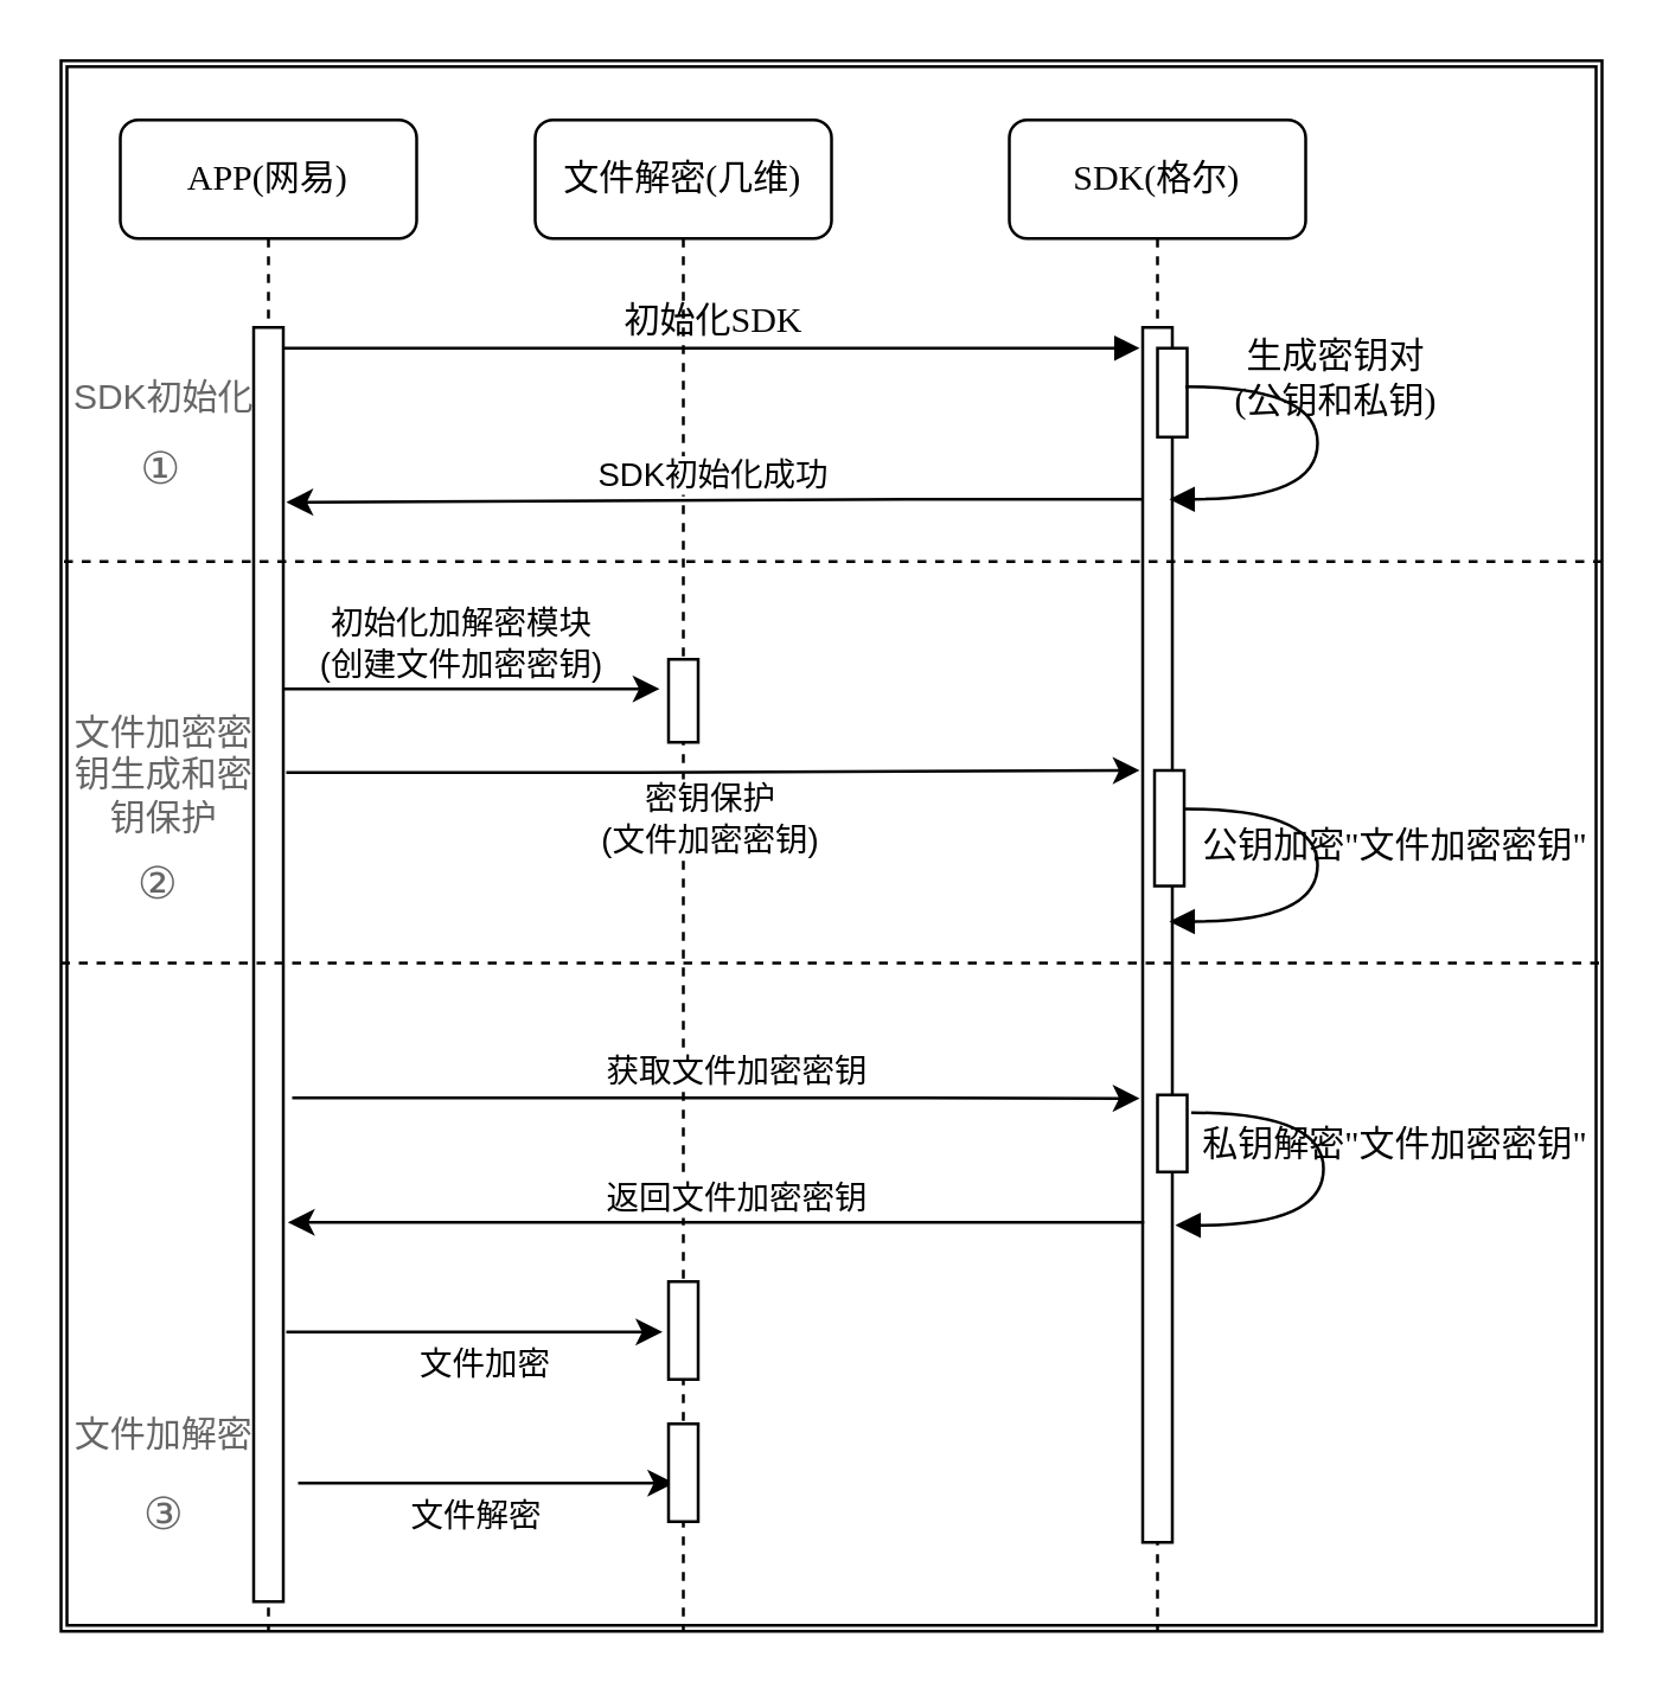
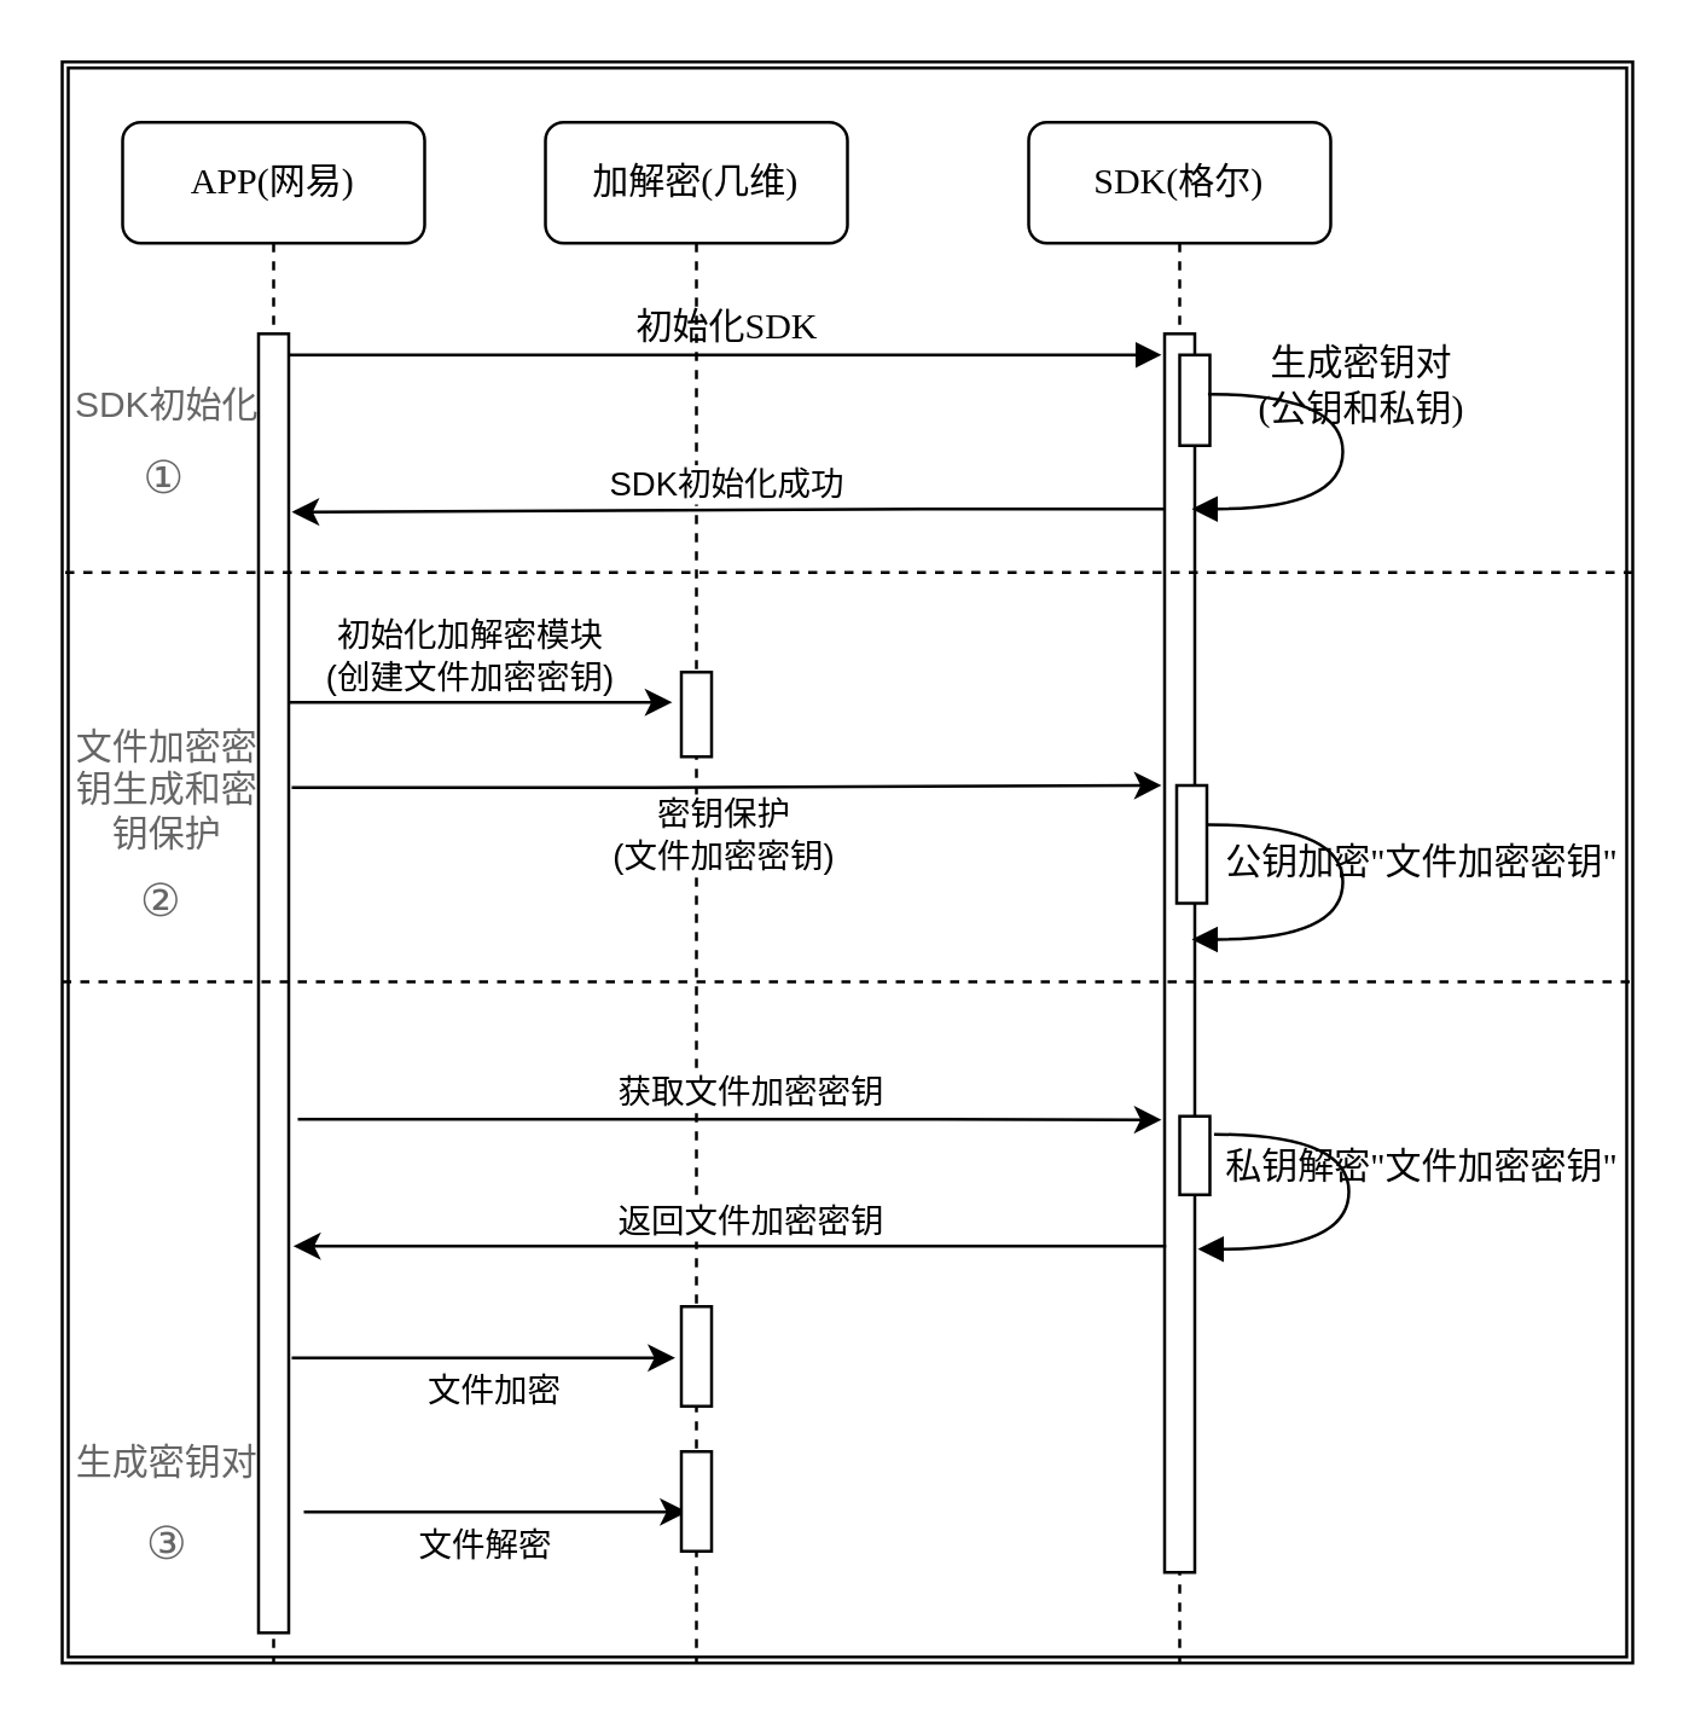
  <mxCell id="0" />
  <mxCell id="1" parent="0" />
  <mxCell id="2" value="" style="shape=ext;double=1;rounded=0;whiteSpace=wrap;html=1;labelBackgroundColor=none;fontColor=#666666;" vertex="1" parent="1"><mxGeometry x="20" y="20" width="520" height="530" as="geometry" /></mxCell>
- <mxCell id="3" value="文件解密(几维)" style="shape=umlLifeline;perimeter=lifelinePerimeter;whiteSpace=wrap;html=1;container=1;collapsible=0;recursiveResize=0;outlineConnect=0;rounded=1;shadow=0;comic=0;labelBackgroundColor=none;strokeWidth=1;fontFamily=Verdana;fontSize=12;align=center;" vertex="1" parent="1"><mxGeometry x="180" y="40" width="100" height="510" as="geometry" /></mxCell>
+ <mxCell id="3" value="加解密(几维)" style="shape=umlLifeline;perimeter=lifelinePerimeter;whiteSpace=wrap;html=1;container=1;collapsible=0;recursiveResize=0;outlineConnect=0;rounded=1;shadow=0;comic=0;labelBackgroundColor=none;strokeWidth=1;fontFamily=Verdana;fontSize=12;align=center;" vertex="1" parent="1"><mxGeometry x="180" y="40" width="100" height="510" as="geometry" /></mxCell>
  <mxCell id="4" value="SDK(格尔)" style="shape=umlLifeline;perimeter=lifelinePerimeter;whiteSpace=wrap;html=1;container=1;collapsible=0;recursiveResize=0;outlineConnect=0;rounded=1;shadow=0;comic=0;labelBackgroundColor=none;strokeWidth=1;fontFamily=Verdana;fontSize=12;align=center;" vertex="1" parent="1"><mxGeometry x="340" y="40" width="100" height="510" as="geometry" /></mxCell>
  <mxCell id="5" value="" style="html=1;points=[];perimeter=orthogonalPerimeter;rounded=0;shadow=0;comic=0;labelBackgroundColor=none;strokeWidth=1;fontFamily=Verdana;fontSize=12;align=center;" vertex="1" parent="4"><mxGeometry x="45" y="70" width="10" height="410" as="geometry" /></mxCell>
  <mxCell id="6" value="APP(网易)" style="shape=umlLifeline;perimeter=lifelinePerimeter;whiteSpace=wrap;html=1;container=1;collapsible=0;recursiveResize=0;outlineConnect=0;rounded=1;shadow=0;comic=0;labelBackgroundColor=none;strokeWidth=1;fontFamily=Verdana;fontSize=12;align=center;" vertex="1" parent="1"><mxGeometry x="40" y="40" width="100" height="510" as="geometry" /></mxCell>
  <mxCell id="7" value="" style="html=1;points=[];perimeter=orthogonalPerimeter;rounded=0;shadow=0;comic=0;labelBackgroundColor=none;strokeWidth=1;fontFamily=Verdana;fontSize=12;align=center;" vertex="1" parent="6"><mxGeometry x="45" y="70" width="10" height="430" as="geometry" /></mxCell>
  <mxCell id="8" value="初始化SDK" style="html=1;verticalAlign=bottom;endArrow=block;entryX=-0.1;entryY=0;labelBackgroundColor=none;fontFamily=Verdana;fontSize=12;edgeStyle=elbowEdgeStyle;elbow=vertical;entryDx=0;entryDy=0;entryPerimeter=0;" edge="1" parent="1"><mxGeometry relative="1" as="geometry"><mxPoint x="95" y="117" as="sourcePoint" /><mxPoint x="384" y="117" as="targetPoint" /></mxGeometry></mxCell>
  <mxCell id="9" value="" style="html=1;points=[];perimeter=orthogonalPerimeter;rounded=0;shadow=0;comic=0;labelBackgroundColor=none;strokeWidth=1;fontFamily=Verdana;fontSize=12;align=center;" vertex="1" parent="1"><mxGeometry x="390" y="117" width="10" height="30" as="geometry" /></mxCell>
  <mxCell id="10" value="生成密钥对&lt;br&gt;(公钥和私钥)" style="html=1;verticalAlign=bottom;endArrow=block;labelBackgroundColor=none;fontFamily=Verdana;fontSize=12;elbow=vertical;edgeStyle=orthogonalEdgeStyle;curved=1;entryX=1;entryY=0.286;entryPerimeter=0;" edge="1" parent="1"><mxGeometry x="-0.116" y="6" relative="1" as="geometry"><mxPoint x="399.38" y="130" as="sourcePoint" /><mxPoint x="394" y="167.96" as="targetPoint" /><Array as="points"><mxPoint x="444" y="129.94" /><mxPoint x="444" y="167.94" /></Array><mxPoint as="offset" /></mxGeometry></mxCell>
  <mxCell id="11" style="edgeStyle=orthogonalEdgeStyle;rounded=0;orthogonalLoop=1;jettySize=auto;html=1;" edge="1" parent="1"><mxGeometry relative="1" as="geometry"><mxPoint x="96" y="169" as="targetPoint" /><Array as="points"><mxPoint x="310" y="168" /><mxPoint x="310" y="168" /></Array><mxPoint x="385" y="168" as="sourcePoint" /></mxGeometry></mxCell>
  <mxCell id="12" value="SDK初始化成功" style="edgeLabel;html=1;align=center;verticalAlign=middle;resizable=0;points=[];" vertex="1" connectable="0" parent="11"><mxGeometry x="0.038" y="-2" relative="1" as="geometry"><mxPoint x="5" y="-7" as="offset" /></mxGeometry></mxCell>
  <mxCell id="13" value="" style="html=1;points=[];perimeter=orthogonalPerimeter;rounded=0;shadow=0;comic=0;labelBackgroundColor=none;strokeWidth=1;fontFamily=Verdana;fontSize=12;align=center;" vertex="1" parent="1"><mxGeometry x="225" y="222" width="10" height="28" as="geometry" /></mxCell>
  <mxCell id="14" style="edgeStyle=orthogonalEdgeStyle;rounded=0;orthogonalLoop=1;jettySize=auto;html=1;" edge="1" parent="1"><mxGeometry relative="1" as="geometry"><mxPoint x="222" y="232" as="targetPoint" /><Array as="points"><mxPoint x="130" y="232" /><mxPoint x="130" y="232" /></Array><mxPoint x="95" y="232" as="sourcePoint" /></mxGeometry></mxCell>
  <mxCell id="15" value="初始化加解密模块&lt;br&gt;(创建文件加密密钥)" style="edgeLabel;html=1;align=center;verticalAlign=middle;resizable=0;points=[];" vertex="1" connectable="0" parent="14"><mxGeometry x="0.039" y="3" relative="1" as="geometry"><mxPoint x="-7" y="-13" as="offset" /></mxGeometry></mxCell>
  <mxCell id="16" value="" style="html=1;points=[];perimeter=orthogonalPerimeter;rounded=0;shadow=0;comic=0;labelBackgroundColor=none;strokeWidth=1;fontFamily=Verdana;fontSize=12;align=center;" vertex="1" parent="1"><mxGeometry x="389" y="259.5" width="10" height="39" as="geometry" /></mxCell>
  <mxCell id="17" value="公钥加密&quot;文件加密密钥&quot;" style="html=1;verticalAlign=bottom;endArrow=block;labelBackgroundColor=none;fontFamily=Verdana;fontSize=12;elbow=vertical;edgeStyle=orthogonalEdgeStyle;curved=1;entryX=1;entryY=0.286;entryPerimeter=0;" edge="1" parent="1"><mxGeometry x="-0.01" y="26" relative="1" as="geometry"><mxPoint x="399.38" y="272.5" as="sourcePoint" /><mxPoint x="394" y="310.46" as="targetPoint" /><Array as="points"><mxPoint x="444" y="272.44" /><mxPoint x="444" y="310.44" /></Array><mxPoint as="offset" /></mxGeometry></mxCell>
  <mxCell id="18" style="edgeStyle=orthogonalEdgeStyle;rounded=0;orthogonalLoop=1;jettySize=auto;html=1;" edge="1" parent="1"><mxGeometry relative="1" as="geometry"><mxPoint x="96" y="260.16" as="sourcePoint" /><mxPoint x="384" y="259.5" as="targetPoint" /><Array as="points"><mxPoint x="216" y="260.5" /></Array></mxGeometry></mxCell>
  <mxCell id="19" value="密钥保护&lt;br&gt;(文件加密密钥)" style="edgeLabel;html=1;align=center;verticalAlign=middle;resizable=0;points=[];" vertex="1" connectable="0" parent="18"><mxGeometry x="0.039" y="3" relative="1" as="geometry"><mxPoint x="-7" y="18" as="offset" /></mxGeometry></mxCell>
  <mxCell id="20" style="edgeStyle=orthogonalEdgeStyle;rounded=0;orthogonalLoop=1;jettySize=auto;html=1;entryX=-0.1;entryY=0.864;entryDx=0;entryDy=0;entryPerimeter=0;" edge="1" parent="1"><mxGeometry relative="1" as="geometry"><mxPoint x="98" y="370" as="sourcePoint" /><mxPoint x="384" y="370.16" as="targetPoint" /><Array as="points"><mxPoint x="310" y="370" /><mxPoint x="310" y="370" /></Array></mxGeometry></mxCell>
  <mxCell id="21" value="获取文件加密密钥" style="edgeLabel;html=1;align=center;verticalAlign=middle;resizable=0;points=[];" vertex="1" connectable="0" parent="20"><mxGeometry x="0.039" y="3" relative="1" as="geometry"><mxPoint y="-7" as="offset" /></mxGeometry></mxCell>
  <mxCell id="22" style="edgeStyle=orthogonalEdgeStyle;rounded=0;orthogonalLoop=1;jettySize=auto;html=1;entryX=1.1;entryY=0.475;entryDx=0;entryDy=0;entryPerimeter=0;" edge="1" parent="1"><mxGeometry relative="1" as="geometry"><mxPoint x="385.5" y="412" as="sourcePoint" /><mxPoint x="96.5" y="412" as="targetPoint" /><Array as="points"><mxPoint x="310.5" y="412" /><mxPoint x="310.5" y="412" /></Array></mxGeometry></mxCell>
  <mxCell id="23" value="返回文件加密密钥" style="edgeLabel;html=1;align=center;verticalAlign=middle;resizable=0;points=[];" vertex="1" connectable="0" parent="22"><mxGeometry x="0.038" y="-2" relative="1" as="geometry"><mxPoint x="12" y="-7" as="offset" /></mxGeometry></mxCell>
  <mxCell id="24" value="" style="html=1;points=[];perimeter=orthogonalPerimeter;rounded=0;shadow=0;comic=0;labelBackgroundColor=none;strokeWidth=1;fontFamily=Verdana;fontSize=12;align=center;" vertex="1" parent="1"><mxGeometry x="225" y="432" width="10" height="33" as="geometry" /></mxCell>
  <mxCell id="25" style="edgeStyle=orthogonalEdgeStyle;rounded=0;orthogonalLoop=1;jettySize=auto;html=1;" edge="1" parent="1"><mxGeometry relative="1" as="geometry"><mxPoint x="96" y="449" as="sourcePoint" /><mxPoint x="223" y="449" as="targetPoint" /><Array as="points"><mxPoint x="131" y="449" /><mxPoint x="131" y="449" /></Array></mxGeometry></mxCell>
  <mxCell id="26" value="文件加密" style="edgeLabel;html=1;align=center;verticalAlign=middle;resizable=0;points=[];" vertex="1" connectable="0" parent="25"><mxGeometry x="0.039" y="3" relative="1" as="geometry"><mxPoint y="13" as="offset" /></mxGeometry></mxCell>
  <mxCell id="27" value="" style="html=1;points=[];perimeter=orthogonalPerimeter;rounded=0;shadow=0;comic=0;labelBackgroundColor=none;strokeWidth=1;fontFamily=Verdana;fontSize=12;align=center;" vertex="1" parent="1"><mxGeometry x="390" y="369" width="10" height="26" as="geometry" /></mxCell>
  <mxCell id="28" value="私钥解密&quot;文件加密密钥&quot;" style="html=1;verticalAlign=bottom;endArrow=block;labelBackgroundColor=none;fontFamily=Verdana;fontSize=12;elbow=vertical;edgeStyle=orthogonalEdgeStyle;curved=1;entryX=1;entryY=0.286;entryPerimeter=0;" edge="1" parent="1"><mxGeometry x="-0.025" y="24" relative="1" as="geometry"><mxPoint x="401.38" y="375" as="sourcePoint" /><mxPoint x="396" y="412.96" as="targetPoint" /><Array as="points"><mxPoint x="446" y="374.94" /><mxPoint x="446" y="412.94" /></Array><mxPoint as="offset" /></mxGeometry></mxCell>
  <mxCell id="29" value="" style="endArrow=none;dashed=1;html=1;fontColor=#666666;" edge="1" parent="1"><mxGeometry width="50" height="50" relative="1" as="geometry"><mxPoint x="21" y="189" as="sourcePoint" /><mxPoint x="541" y="189" as="targetPoint" /></mxGeometry></mxCell>
  <mxCell id="30" value="&lt;font style=&quot;font-size: 15px&quot;&gt;①&lt;/font&gt;" style="text;html=1;strokeColor=none;fillColor=none;align=center;verticalAlign=middle;whiteSpace=wrap;rounded=0;labelBackgroundColor=none;fontColor=#666666;" vertex="1" parent="1"><mxGeometry x="34" y="147" width="40" height="20" as="geometry" /></mxCell>
  <mxCell id="31" value="&lt;span style=&quot;font-size: 15px&quot;&gt;③&lt;/span&gt;" style="text;html=1;strokeColor=none;fillColor=none;align=center;verticalAlign=middle;whiteSpace=wrap;rounded=0;labelBackgroundColor=none;fontColor=#666666;" vertex="1" parent="1"><mxGeometry x="35" y="500" width="40" height="20" as="geometry" /></mxCell>
  <mxCell id="32" value="文件加密密钥生成和密钥保护" style="text;html=1;strokeColor=none;fillColor=none;align=center;verticalAlign=middle;whiteSpace=wrap;rounded=0;labelBackgroundColor=none;fontColor=#666666;" vertex="1" parent="1"><mxGeometry x="20" y="251" width="70" height="20" as="geometry" /></mxCell>
  <mxCell id="33" style="edgeStyle=orthogonalEdgeStyle;rounded=0;orthogonalLoop=1;jettySize=auto;html=1;" edge="1" parent="1"><mxGeometry relative="1" as="geometry"><mxPoint x="227" y="500" as="targetPoint" /><Array as="points"><mxPoint x="135" y="500" /><mxPoint x="135" y="500" /></Array><mxPoint x="100" y="500" as="sourcePoint" /></mxGeometry></mxCell>
  <mxCell id="34" value="文件解密" style="edgeLabel;html=1;align=center;verticalAlign=middle;resizable=0;points=[];" vertex="1" connectable="0" parent="33"><mxGeometry x="0.039" y="3" relative="1" as="geometry"><mxPoint x="-7" y="13" as="offset" /></mxGeometry></mxCell>
  <mxCell id="35" value="" style="endArrow=none;dashed=1;html=1;fontColor=#666666;" edge="1" parent="1"><mxGeometry width="50" height="50" relative="1" as="geometry"><mxPoint x="20" y="324.5" as="sourcePoint" /><mxPoint x="540" y="324.5" as="targetPoint" /></mxGeometry></mxCell>
  <mxCell id="36" value="&lt;span style=&quot;font-size: 15px&quot;&gt;②&lt;/span&gt;&lt;span style=&quot;color: rgba(0 , 0 , 0 , 0) ; font-family: monospace ; font-size: 0px&quot;&gt;%3CmxGraphModel%3E%3Croot%3E%3CmxCell%20id%3D%220%22%2F%3E%3CmxCell%20id%3D%221%22%20parent%3D%220%22%2F%3E%3CmxCell%20id%3D%222%22%20value%3D%22%26lt%3Bfont%20style%3D%26quot%3Bfont-size%3A%2015px%26quot%3B%26gt%3B%E2%91%A0%26lt%3B%2Ffont%26gt%3B%22%20style%3D%22text%3Bhtml%3D1%3BstrokeColor%3Dnone%3BfillColor%3Dnone%3Balign%3Dcenter%3BverticalAlign%3Dmiddle%3BwhiteSpace%3Dwrap%3Brounded%3D0%3BlabelBackgroundColor%3Dnone%3BfontColor%3D%23666666%3B%22%20vertex%3D%221%22%20parent%3D%221%22%3E%3CmxGeometry%20x%3D%2290%22%20y%3D%22220%22%20width%3D%2240%22%20height%3D%2220%22%20as%3D%22geometry%22%2F%3E%3C%2FmxCell%3E%3C%2Froot%3E%3C%2FmxGraphModel%3E&lt;/span&gt;" style="text;html=1;strokeColor=none;fillColor=none;align=center;verticalAlign=middle;whiteSpace=wrap;rounded=0;labelBackgroundColor=none;fontColor=#666666;" vertex="1" parent="1"><mxGeometry x="33" y="287" width="40" height="20" as="geometry" /></mxCell>
- <mxCell id="37" value="文件加解密" style="text;html=1;strokeColor=none;fillColor=none;align=center;verticalAlign=middle;whiteSpace=wrap;rounded=0;labelBackgroundColor=none;fontColor=#666666;" vertex="1" parent="1"><mxGeometry x="20" y="473.5" width="70" height="20" as="geometry" /></mxCell>
+ <mxCell id="37" value="生成密钥对" style="text;html=1;strokeColor=none;fillColor=none;align=center;verticalAlign=middle;whiteSpace=wrap;rounded=0;labelBackgroundColor=none;fontColor=#666666;" vertex="1" parent="1"><mxGeometry x="20" y="473.5" width="70" height="20" as="geometry" /></mxCell>
  <mxCell id="38" value="SDK初始化" style="text;html=1;strokeColor=none;fillColor=none;align=center;verticalAlign=middle;whiteSpace=wrap;rounded=0;labelBackgroundColor=none;fontColor=#666666;" vertex="1" parent="1"><mxGeometry x="20" y="124" width="70" height="20" as="geometry" /></mxCell>
  <mxCell id="39" value="" style="html=1;points=[];perimeter=orthogonalPerimeter;rounded=0;shadow=0;comic=0;labelBackgroundColor=none;strokeWidth=1;fontFamily=Verdana;fontSize=12;align=center;" vertex="1" parent="1"><mxGeometry x="225" y="480" width="10" height="33" as="geometry" /></mxCell>
